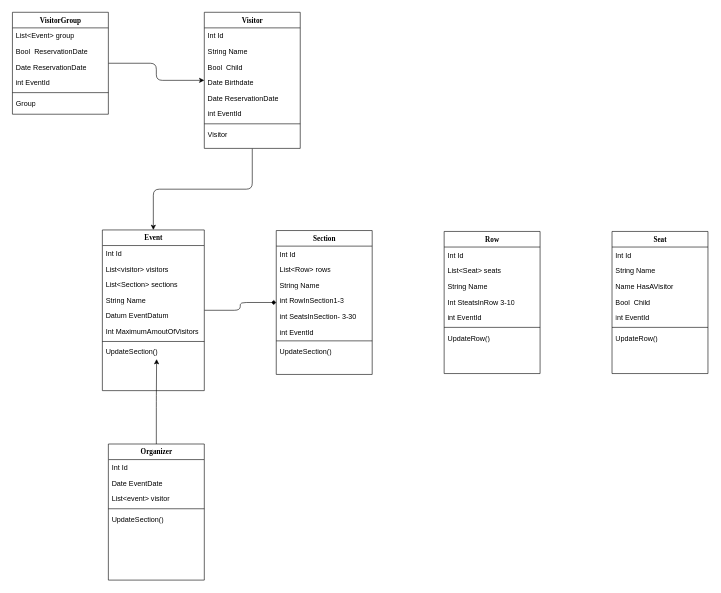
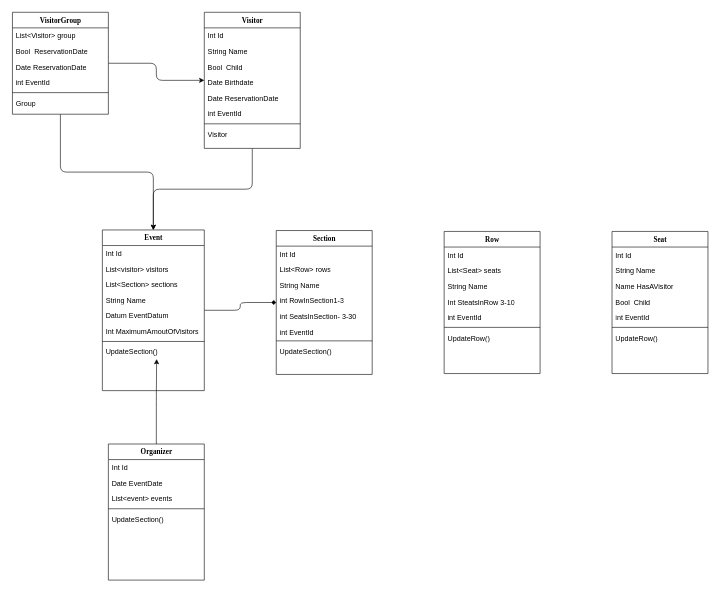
  <mxCell id="0" />
  <mxCell id="1" parent="0" />
  <mxCell id="2" value="Section" style="swimlane;html=1;fontStyle=1;align=center;verticalAlign=top;childLayout=stackLayout;horizontal=1;startSize=26;horizontalStack=0;resizeParent=1;resizeLast=0;collapsible=1;marginBottom=0;swimlaneFillColor=#ffffff;rounded=0;shadow=0;comic=0;labelBackgroundColor=none;strokeWidth=1;fillColor=none;fontFamily=Verdana;fontSize=12" parent="1" vertex="1"><mxGeometry x="460" y="384" width="160" height="240" as="geometry" /></mxCell>
  <mxCell id="3" value="Int Id" style="text;html=1;strokeColor=none;fillColor=none;align=left;verticalAlign=top;spacingLeft=4;spacingRight=4;whiteSpace=wrap;overflow=hidden;rotatable=0;points=[[0,0.5],[1,0.5]];portConstraint=eastwest;" parent="2" vertex="1"><mxGeometry y="26" width="160" height="26" as="geometry" /></mxCell>
  <mxCell id="4" value="List&amp;lt;Row&amp;gt; rows" style="text;html=1;strokeColor=none;fillColor=none;align=left;verticalAlign=top;spacingLeft=4;spacingRight=4;whiteSpace=wrap;overflow=hidden;rotatable=0;points=[[0,0.5],[1,0.5]];portConstraint=eastwest;" vertex="1" parent="2"><mxGeometry y="52" width="160" height="26" as="geometry" /></mxCell>
  <mxCell id="5" value="String Name" style="text;html=1;strokeColor=none;fillColor=none;align=left;verticalAlign=top;spacingLeft=4;spacingRight=4;whiteSpace=wrap;overflow=hidden;rotatable=0;points=[[0,0.5],[1,0.5]];portConstraint=eastwest;" parent="2" vertex="1"><mxGeometry y="78" width="160" height="26" as="geometry" /></mxCell>
  <mxCell id="6" value="int RowInSection1-3" style="text;html=1;strokeColor=none;fillColor=none;align=left;verticalAlign=top;spacingLeft=4;spacingRight=4;whiteSpace=wrap;overflow=hidden;rotatable=0;points=[[0,0.5],[1,0.5]];portConstraint=eastwest;" parent="2" vertex="1"><mxGeometry y="104" width="160" height="26" as="geometry" /></mxCell>
  <mxCell id="7" value="int SeatsInSection- 3-30" style="text;html=1;strokeColor=none;fillColor=none;align=left;verticalAlign=top;spacingLeft=4;spacingRight=4;whiteSpace=wrap;overflow=hidden;rotatable=0;points=[[0,0.5],[1,0.5]];portConstraint=eastwest;" parent="2" vertex="1"><mxGeometry y="130" width="160" height="26" as="geometry" /></mxCell>
  <mxCell id="8" value="int EventId" style="text;html=1;strokeColor=none;fillColor=none;align=left;verticalAlign=top;spacingLeft=4;spacingRight=4;whiteSpace=wrap;overflow=hidden;rotatable=0;points=[[0,0.5],[1,0.5]];portConstraint=eastwest;" parent="2" vertex="1"><mxGeometry y="156" width="160" height="24" as="geometry" /></mxCell>
  <mxCell id="9" value="" style="line;html=1;strokeWidth=1;fillColor=none;align=left;verticalAlign=middle;spacingTop=-1;spacingLeft=3;spacingRight=3;rotatable=0;labelPosition=right;points=[];portConstraint=eastwest;" parent="2" vertex="1"><mxGeometry y="180" width="160" height="8" as="geometry" /></mxCell>
  <mxCell id="10" value="UpdateSection()" style="text;html=1;strokeColor=none;fillColor=none;align=left;verticalAlign=top;spacingLeft=4;spacingRight=4;whiteSpace=wrap;overflow=hidden;rotatable=0;points=[[0,0.5],[1,0.5]];portConstraint=eastwest;" parent="2" vertex="1"><mxGeometry y="188" width="160" height="52" as="geometry" /></mxCell>
  <mxCell id="11" value="Row" style="swimlane;html=1;fontStyle=1;align=center;verticalAlign=top;childLayout=stackLayout;horizontal=1;startSize=26;horizontalStack=0;resizeParent=1;resizeLast=0;collapsible=1;marginBottom=0;swimlaneFillColor=#ffffff;rounded=0;shadow=0;comic=0;labelBackgroundColor=none;strokeWidth=1;fillColor=none;fontFamily=Verdana;fontSize=12" vertex="1" parent="1"><mxGeometry x="740" y="385.5" width="160" height="237" as="geometry" /></mxCell>
  <mxCell id="12" value="Int Id" style="text;html=1;strokeColor=none;fillColor=none;align=left;verticalAlign=top;spacingLeft=4;spacingRight=4;whiteSpace=wrap;overflow=hidden;rotatable=0;points=[[0,0.5],[1,0.5]];portConstraint=eastwest;" vertex="1" parent="11"><mxGeometry y="26" width="160" height="26" as="geometry" /></mxCell>
  <mxCell id="13" value="List&amp;lt;Seat&amp;gt; seats" style="text;html=1;strokeColor=none;fillColor=none;align=left;verticalAlign=top;spacingLeft=4;spacingRight=4;whiteSpace=wrap;overflow=hidden;rotatable=0;points=[[0,0.5],[1,0.5]];portConstraint=eastwest;" vertex="1" parent="11"><mxGeometry y="52" width="160" height="26" as="geometry" /></mxCell>
  <mxCell id="14" value="String Name" style="text;html=1;strokeColor=none;fillColor=none;align=left;verticalAlign=top;spacingLeft=4;spacingRight=4;whiteSpace=wrap;overflow=hidden;rotatable=0;points=[[0,0.5],[1,0.5]];portConstraint=eastwest;" vertex="1" parent="11"><mxGeometry y="78" width="160" height="26" as="geometry" /></mxCell>
  <mxCell id="15" value="Int SteatsInRow 3-10" style="text;html=1;strokeColor=none;fillColor=none;align=left;verticalAlign=top;spacingLeft=4;spacingRight=4;whiteSpace=wrap;overflow=hidden;rotatable=0;points=[[0,0.5],[1,0.5]];portConstraint=eastwest;" vertex="1" parent="11"><mxGeometry y="104" width="160" height="26" as="geometry" /></mxCell>
  <mxCell id="16" value="int EventId" style="text;html=1;strokeColor=none;fillColor=none;align=left;verticalAlign=top;spacingLeft=4;spacingRight=4;whiteSpace=wrap;overflow=hidden;rotatable=0;points=[[0,0.5],[1,0.5]];portConstraint=eastwest;" vertex="1" parent="11"><mxGeometry y="130" width="160" height="26" as="geometry" /></mxCell>
  <mxCell id="17" value="" style="line;html=1;strokeWidth=1;fillColor=none;align=left;verticalAlign=middle;spacingTop=-1;spacingLeft=3;spacingRight=3;rotatable=0;labelPosition=right;points=[];portConstraint=eastwest;" vertex="1" parent="11"><mxGeometry y="156" width="160" height="8" as="geometry" /></mxCell>
  <mxCell id="18" value="UpdateRow()" style="text;html=1;strokeColor=none;fillColor=none;align=left;verticalAlign=top;spacingLeft=4;spacingRight=4;whiteSpace=wrap;overflow=hidden;rotatable=0;points=[[0,0.5],[1,0.5]];portConstraint=eastwest;" vertex="1" parent="11"><mxGeometry y="164" width="160" height="26" as="geometry" /></mxCell>
  <mxCell id="19" value="Seat" style="swimlane;html=1;fontStyle=1;align=center;verticalAlign=top;childLayout=stackLayout;horizontal=1;startSize=26;horizontalStack=0;resizeParent=1;resizeLast=0;collapsible=1;marginBottom=0;swimlaneFillColor=#ffffff;rounded=0;shadow=0;comic=0;labelBackgroundColor=none;strokeWidth=1;fillColor=none;fontFamily=Verdana;fontSize=12" vertex="1" parent="1"><mxGeometry x="1020" y="385.5" width="160" height="237" as="geometry" /></mxCell>
  <mxCell id="20" value="Int Id" style="text;html=1;strokeColor=none;fillColor=none;align=left;verticalAlign=top;spacingLeft=4;spacingRight=4;whiteSpace=wrap;overflow=hidden;rotatable=0;points=[[0,0.5],[1,0.5]];portConstraint=eastwest;" vertex="1" parent="19"><mxGeometry y="26" width="160" height="26" as="geometry" /></mxCell>
  <mxCell id="21" value="String Name" style="text;html=1;strokeColor=none;fillColor=none;align=left;verticalAlign=top;spacingLeft=4;spacingRight=4;whiteSpace=wrap;overflow=hidden;rotatable=0;points=[[0,0.5],[1,0.5]];portConstraint=eastwest;" vertex="1" parent="19"><mxGeometry y="52" width="160" height="26" as="geometry" /></mxCell>
  <mxCell id="22" value="Name HasAVisitor&lt;br&gt;" style="text;html=1;strokeColor=none;fillColor=none;align=left;verticalAlign=top;spacingLeft=4;spacingRight=4;whiteSpace=wrap;overflow=hidden;rotatable=0;points=[[0,0.5],[1,0.5]];portConstraint=eastwest;" vertex="1" parent="19"><mxGeometry y="78" width="160" height="26" as="geometry" /></mxCell>
  <mxCell id="23" value="Bool&amp;nbsp; Child" style="text;html=1;strokeColor=none;fillColor=none;align=left;verticalAlign=top;spacingLeft=4;spacingRight=4;whiteSpace=wrap;overflow=hidden;rotatable=0;points=[[0,0.5],[1,0.5]];portConstraint=eastwest;" vertex="1" parent="19"><mxGeometry y="104" width="160" height="26" as="geometry" /></mxCell>
  <mxCell id="24" value="int EventId" style="text;html=1;strokeColor=none;fillColor=none;align=left;verticalAlign=top;spacingLeft=4;spacingRight=4;whiteSpace=wrap;overflow=hidden;rotatable=0;points=[[0,0.5],[1,0.5]];portConstraint=eastwest;" vertex="1" parent="19"><mxGeometry y="130" width="160" height="26" as="geometry" /></mxCell>
  <mxCell id="25" value="" style="line;html=1;strokeWidth=1;fillColor=none;align=left;verticalAlign=middle;spacingTop=-1;spacingLeft=3;spacingRight=3;rotatable=0;labelPosition=right;points=[];portConstraint=eastwest;" vertex="1" parent="19"><mxGeometry y="156" width="160" height="8" as="geometry" /></mxCell>
  <mxCell id="26" value="UpdateRow()" style="text;html=1;strokeColor=none;fillColor=none;align=left;verticalAlign=top;spacingLeft=4;spacingRight=4;whiteSpace=wrap;overflow=hidden;rotatable=0;points=[[0,0.5],[1,0.5]];portConstraint=eastwest;" vertex="1" parent="19"><mxGeometry y="164" width="160" height="26" as="geometry" /></mxCell>
  <mxCell id="27" style="edgeStyle=orthogonalEdgeStyle;orthogonalLoop=1;jettySize=auto;html=1;strokeColor=none;rounded=1;" edge="1" parent="1" target="2"><mxGeometry relative="1" as="geometry"><mxPoint x="340" y="439" as="sourcePoint" /></mxGeometry></mxCell>
+ <mxCell id="28" style="edgeStyle=orthogonalEdgeStyle;rounded=1;orthogonalLoop=1;jettySize=auto;html=1;" edge="1" parent="1" source="30" target="38"><mxGeometry relative="1" as="geometry" /></mxCell>
  <mxCell id="29" style="edgeStyle=orthogonalEdgeStyle;rounded=1;orthogonalLoop=1;jettySize=auto;html=1;" edge="1" parent="1" source="30" target="55"><mxGeometry relative="1" as="geometry" /></mxCell>
  <mxCell id="30" value="VisitorGroup" style="swimlane;html=1;fontStyle=1;align=center;verticalAlign=top;childLayout=stackLayout;horizontal=1;startSize=26;horizontalStack=0;resizeParent=1;resizeLast=0;collapsible=1;marginBottom=0;swimlaneFillColor=#ffffff;rounded=0;shadow=0;comic=0;labelBackgroundColor=none;strokeWidth=1;fillColor=none;fontFamily=Verdana;fontSize=12" vertex="1" parent="1"><mxGeometry x="20" y="20" width="160" height="170" as="geometry" /></mxCell>
- <mxCell id="31" value="List&amp;lt;Event&amp;gt; group" style="text;html=1;strokeColor=none;fillColor=none;align=left;verticalAlign=top;spacingLeft=4;spacingRight=4;whiteSpace=wrap;overflow=hidden;rotatable=0;points=[[0,0.5],[1,0.5]];portConstraint=eastwest;" vertex="1" parent="30"><mxGeometry y="26" width="160" height="26" as="geometry" /></mxCell>
+ <mxCell id="31" value="List&amp;lt;Visitor&amp;gt; group" style="text;html=1;strokeColor=none;fillColor=none;align=left;verticalAlign=top;spacingLeft=4;spacingRight=4;whiteSpace=wrap;overflow=hidden;rotatable=0;points=[[0,0.5],[1,0.5]];portConstraint=eastwest;" vertex="1" parent="30"><mxGeometry y="26" width="160" height="26" as="geometry" /></mxCell>
  <mxCell id="32" value="Bool&amp;nbsp; ReservationDate" style="text;html=1;strokeColor=none;fillColor=none;align=left;verticalAlign=top;spacingLeft=4;spacingRight=4;whiteSpace=wrap;overflow=hidden;rotatable=0;points=[[0,0.5],[1,0.5]];portConstraint=eastwest;" vertex="1" parent="30"><mxGeometry y="52" width="160" height="26" as="geometry" /></mxCell>
  <mxCell id="33" value="Date ReservationDate" style="text;html=1;strokeColor=none;fillColor=none;align=left;verticalAlign=top;spacingLeft=4;spacingRight=4;whiteSpace=wrap;overflow=hidden;rotatable=0;points=[[0,0.5],[1,0.5]];portConstraint=eastwest;" vertex="1" parent="30"><mxGeometry y="78" width="160" height="26" as="geometry" /></mxCell>
  <mxCell id="34" value="int EventId" style="text;html=1;strokeColor=none;fillColor=none;align=left;verticalAlign=top;spacingLeft=4;spacingRight=4;whiteSpace=wrap;overflow=hidden;rotatable=0;points=[[0,0.5],[1,0.5]];portConstraint=eastwest;" vertex="1" parent="30"><mxGeometry y="104" width="160" height="26" as="geometry" /></mxCell>
  <mxCell id="35" value="" style="line;html=1;strokeWidth=1;fillColor=none;align=left;verticalAlign=middle;spacingTop=-1;spacingLeft=3;spacingRight=3;rotatable=0;labelPosition=right;points=[];portConstraint=eastwest;" vertex="1" parent="30"><mxGeometry y="130" width="160" height="8" as="geometry" /></mxCell>
  <mxCell id="36" value="Group" style="text;html=1;strokeColor=none;fillColor=none;align=left;verticalAlign=top;spacingLeft=4;spacingRight=4;whiteSpace=wrap;overflow=hidden;rotatable=0;points=[[0,0.5],[1,0.5]];portConstraint=eastwest;" vertex="1" parent="30"><mxGeometry y="138" width="160" height="26" as="geometry" /></mxCell>
  <mxCell id="37" style="edgeStyle=orthogonalEdgeStyle;rounded=1;orthogonalLoop=1;jettySize=auto;html=1;endArrow=diamond;" edge="1" parent="1" source="38" target="2"><mxGeometry relative="1" as="geometry" /></mxCell>
  <mxCell id="38" value="Event" style="swimlane;html=1;fontStyle=1;align=center;verticalAlign=top;childLayout=stackLayout;horizontal=1;startSize=26;horizontalStack=0;resizeParent=1;resizeLast=0;collapsible=1;marginBottom=0;swimlaneFillColor=#ffffff;rounded=0;shadow=0;comic=0;labelBackgroundColor=none;strokeWidth=1;fillColor=none;fontFamily=Verdana;fontSize=12" vertex="1" parent="1"><mxGeometry x="170" y="383" width="170" height="268" as="geometry" /></mxCell>
  <mxCell id="39" value="Int Id" style="text;html=1;strokeColor=none;fillColor=none;align=left;verticalAlign=top;spacingLeft=4;spacingRight=4;whiteSpace=wrap;overflow=hidden;rotatable=0;points=[[0,0.5],[1,0.5]];portConstraint=eastwest;" vertex="1" parent="38"><mxGeometry y="26" width="170" height="26" as="geometry" /></mxCell>
  <mxCell id="40" value="List&amp;lt;visitor&amp;gt; visitors" style="text;html=1;strokeColor=none;fillColor=none;align=left;verticalAlign=top;spacingLeft=4;spacingRight=4;whiteSpace=wrap;overflow=hidden;rotatable=0;points=[[0,0.5],[1,0.5]];portConstraint=eastwest;" vertex="1" parent="38"><mxGeometry y="52" width="170" height="26" as="geometry" /></mxCell>
  <mxCell id="41" value="List&amp;lt;Section&amp;gt; sections" style="text;html=1;strokeColor=none;fillColor=none;align=left;verticalAlign=top;spacingLeft=4;spacingRight=4;whiteSpace=wrap;overflow=hidden;rotatable=0;points=[[0,0.5],[1,0.5]];portConstraint=eastwest;" vertex="1" parent="38"><mxGeometry y="78" width="170" height="26" as="geometry" /></mxCell>
  <mxCell id="42" value="String Name" style="text;html=1;strokeColor=none;fillColor=none;align=left;verticalAlign=top;spacingLeft=4;spacingRight=4;whiteSpace=wrap;overflow=hidden;rotatable=0;points=[[0,0.5],[1,0.5]];portConstraint=eastwest;" vertex="1" parent="38"><mxGeometry y="104" width="170" height="26" as="geometry" /></mxCell>
  <mxCell id="43" value="Datum EventDatum" style="text;html=1;strokeColor=none;fillColor=none;align=left;verticalAlign=top;spacingLeft=4;spacingRight=4;whiteSpace=wrap;overflow=hidden;rotatable=0;points=[[0,0.5],[1,0.5]];portConstraint=eastwest;" vertex="1" parent="38"><mxGeometry y="130" width="170" height="26" as="geometry" /></mxCell>
  <mxCell id="44" value="Int MaximumAmoutOfVisitors" style="text;html=1;strokeColor=none;fillColor=none;align=left;verticalAlign=top;spacingLeft=4;spacingRight=4;whiteSpace=wrap;overflow=hidden;rotatable=0;points=[[0,0.5],[1,0.5]];portConstraint=eastwest;" vertex="1" parent="38"><mxGeometry y="156" width="170" height="26" as="geometry" /></mxCell>
  <mxCell id="45" value="" style="line;html=1;strokeWidth=1;fillColor=none;align=left;verticalAlign=middle;spacingTop=-1;spacingLeft=3;spacingRight=3;rotatable=0;labelPosition=right;points=[];portConstraint=eastwest;" vertex="1" parent="38"><mxGeometry y="182" width="170" height="8" as="geometry" /></mxCell>
  <mxCell id="46" value="UpdateSection()" style="text;html=1;strokeColor=none;fillColor=none;align=left;verticalAlign=top;spacingLeft=4;spacingRight=4;whiteSpace=wrap;overflow=hidden;rotatable=0;points=[[0,0.5],[1,0.5]];portConstraint=eastwest;" vertex="1" parent="38"><mxGeometry y="190" width="170" height="26" as="geometry" /></mxCell>
  <mxCell id="47" style="edgeStyle=orthogonalEdgeStyle;rounded=1;orthogonalLoop=1;jettySize=auto;html=1;entryX=0.532;entryY=0.977;entryDx=0;entryDy=0;entryPerimeter=0;" edge="1" parent="1" source="48" target="46"><mxGeometry relative="1" as="geometry" /></mxCell>
  <mxCell id="48" value="Organizer" style="swimlane;html=1;fontStyle=1;align=center;verticalAlign=top;childLayout=stackLayout;horizontal=1;startSize=26;horizontalStack=0;resizeParent=1;resizeLast=0;collapsible=1;marginBottom=0;swimlaneFillColor=#ffffff;rounded=0;shadow=0;comic=0;labelBackgroundColor=none;strokeWidth=1;fillColor=none;fontFamily=Verdana;fontSize=12" vertex="1" parent="1"><mxGeometry x="180" y="740" width="160" height="227" as="geometry" /></mxCell>
  <mxCell id="49" value="Int Id" style="text;html=1;strokeColor=none;fillColor=none;align=left;verticalAlign=top;spacingLeft=4;spacingRight=4;whiteSpace=wrap;overflow=hidden;rotatable=0;points=[[0,0.5],[1,0.5]];portConstraint=eastwest;" vertex="1" parent="48"><mxGeometry y="26" width="160" height="26" as="geometry" /></mxCell>
  <mxCell id="50" value="Date EventDate" style="text;html=1;strokeColor=none;fillColor=none;align=left;verticalAlign=top;spacingLeft=4;spacingRight=4;whiteSpace=wrap;overflow=hidden;rotatable=0;points=[[0,0.5],[1,0.5]];portConstraint=eastwest;" vertex="1" parent="48"><mxGeometry y="52" width="160" height="26" as="geometry" /></mxCell>
- <mxCell id="51" value="List&amp;lt;event&amp;gt; visitor" style="text;html=1;strokeColor=none;fillColor=none;align=left;verticalAlign=top;spacingLeft=4;spacingRight=4;whiteSpace=wrap;overflow=hidden;rotatable=0;points=[[0,0.5],[1,0.5]];portConstraint=eastwest;" vertex="1" parent="48"><mxGeometry y="78" width="160" height="26" as="geometry" /></mxCell>
+ <mxCell id="51" value="List&amp;lt;event&amp;gt; events" style="text;html=1;strokeColor=none;fillColor=none;align=left;verticalAlign=top;spacingLeft=4;spacingRight=4;whiteSpace=wrap;overflow=hidden;rotatable=0;points=[[0,0.5],[1,0.5]];portConstraint=eastwest;" vertex="1" parent="48"><mxGeometry y="78" width="160" height="26" as="geometry" /></mxCell>
  <mxCell id="52" value="" style="line;html=1;strokeWidth=1;fillColor=none;align=left;verticalAlign=middle;spacingTop=-1;spacingLeft=3;spacingRight=3;rotatable=0;labelPosition=right;points=[];portConstraint=eastwest;" vertex="1" parent="48"><mxGeometry y="104" width="160" height="8" as="geometry" /></mxCell>
  <mxCell id="53" value="UpdateSection()" style="text;html=1;strokeColor=none;fillColor=none;align=left;verticalAlign=top;spacingLeft=4;spacingRight=4;whiteSpace=wrap;overflow=hidden;rotatable=0;points=[[0,0.5],[1,0.5]];portConstraint=eastwest;" vertex="1" parent="48"><mxGeometry y="112" width="160" height="26" as="geometry" /></mxCell>
  <mxCell id="54" style="edgeStyle=orthogonalEdgeStyle;rounded=1;orthogonalLoop=1;jettySize=auto;html=1;" edge="1" parent="1" source="55" target="38"><mxGeometry relative="1" as="geometry" /></mxCell>
  <mxCell id="55" value="Visitor" style="swimlane;html=1;fontStyle=1;align=center;verticalAlign=top;childLayout=stackLayout;horizontal=1;startSize=26;horizontalStack=0;resizeParent=1;resizeLast=0;collapsible=1;marginBottom=0;swimlaneFillColor=#ffffff;rounded=0;shadow=0;comic=0;labelBackgroundColor=none;strokeWidth=1;fillColor=none;fontFamily=Verdana;fontSize=12" vertex="1" parent="1"><mxGeometry x="340" y="20" width="160" height="227" as="geometry" /></mxCell>
  <mxCell id="56" value="Int Id" style="text;html=1;strokeColor=none;fillColor=none;align=left;verticalAlign=top;spacingLeft=4;spacingRight=4;whiteSpace=wrap;overflow=hidden;rotatable=0;points=[[0,0.5],[1,0.5]];portConstraint=eastwest;" vertex="1" parent="55"><mxGeometry y="26" width="160" height="26" as="geometry" /></mxCell>
  <mxCell id="57" value="String Name" style="text;html=1;strokeColor=none;fillColor=none;align=left;verticalAlign=top;spacingLeft=4;spacingRight=4;whiteSpace=wrap;overflow=hidden;rotatable=0;points=[[0,0.5],[1,0.5]];portConstraint=eastwest;" vertex="1" parent="55"><mxGeometry y="52" width="160" height="26" as="geometry" /></mxCell>
  <mxCell id="58" value="Bool&amp;nbsp; Child" style="text;html=1;strokeColor=none;fillColor=none;align=left;verticalAlign=top;spacingLeft=4;spacingRight=4;whiteSpace=wrap;overflow=hidden;rotatable=0;points=[[0,0.5],[1,0.5]];portConstraint=eastwest;" vertex="1" parent="55"><mxGeometry y="78" width="160" height="26" as="geometry" /></mxCell>
  <mxCell id="59" value="Date Birthdate" style="text;html=1;strokeColor=none;fillColor=none;align=left;verticalAlign=top;spacingLeft=4;spacingRight=4;whiteSpace=wrap;overflow=hidden;rotatable=0;points=[[0,0.5],[1,0.5]];portConstraint=eastwest;" vertex="1" parent="55"><mxGeometry y="104" width="160" height="26" as="geometry" /></mxCell>
  <mxCell id="60" value="Date ReservationDate" style="text;html=1;strokeColor=none;fillColor=none;align=left;verticalAlign=top;spacingLeft=4;spacingRight=4;whiteSpace=wrap;overflow=hidden;rotatable=0;points=[[0,0.5],[1,0.5]];portConstraint=eastwest;" vertex="1" parent="55"><mxGeometry y="130" width="160" height="26" as="geometry" /></mxCell>
  <mxCell id="61" value="int EventId" style="text;html=1;strokeColor=none;fillColor=none;align=left;verticalAlign=top;spacingLeft=4;spacingRight=4;whiteSpace=wrap;overflow=hidden;rotatable=0;points=[[0,0.5],[1,0.5]];portConstraint=eastwest;" vertex="1" parent="55"><mxGeometry y="156" width="160" height="26" as="geometry" /></mxCell>
  <mxCell id="62" value="" style="line;html=1;strokeWidth=1;fillColor=none;align=left;verticalAlign=middle;spacingTop=-1;spacingLeft=3;spacingRight=3;rotatable=0;labelPosition=right;points=[];portConstraint=eastwest;" vertex="1" parent="55"><mxGeometry y="182" width="160" height="8" as="geometry" /></mxCell>
  <mxCell id="63" value="Visitor" style="text;html=1;strokeColor=none;fillColor=none;align=left;verticalAlign=top;spacingLeft=4;spacingRight=4;whiteSpace=wrap;overflow=hidden;rotatable=0;points=[[0,0.5],[1,0.5]];portConstraint=eastwest;" vertex="1" parent="55"><mxGeometry y="190" width="160" height="26" as="geometry" /></mxCell>
